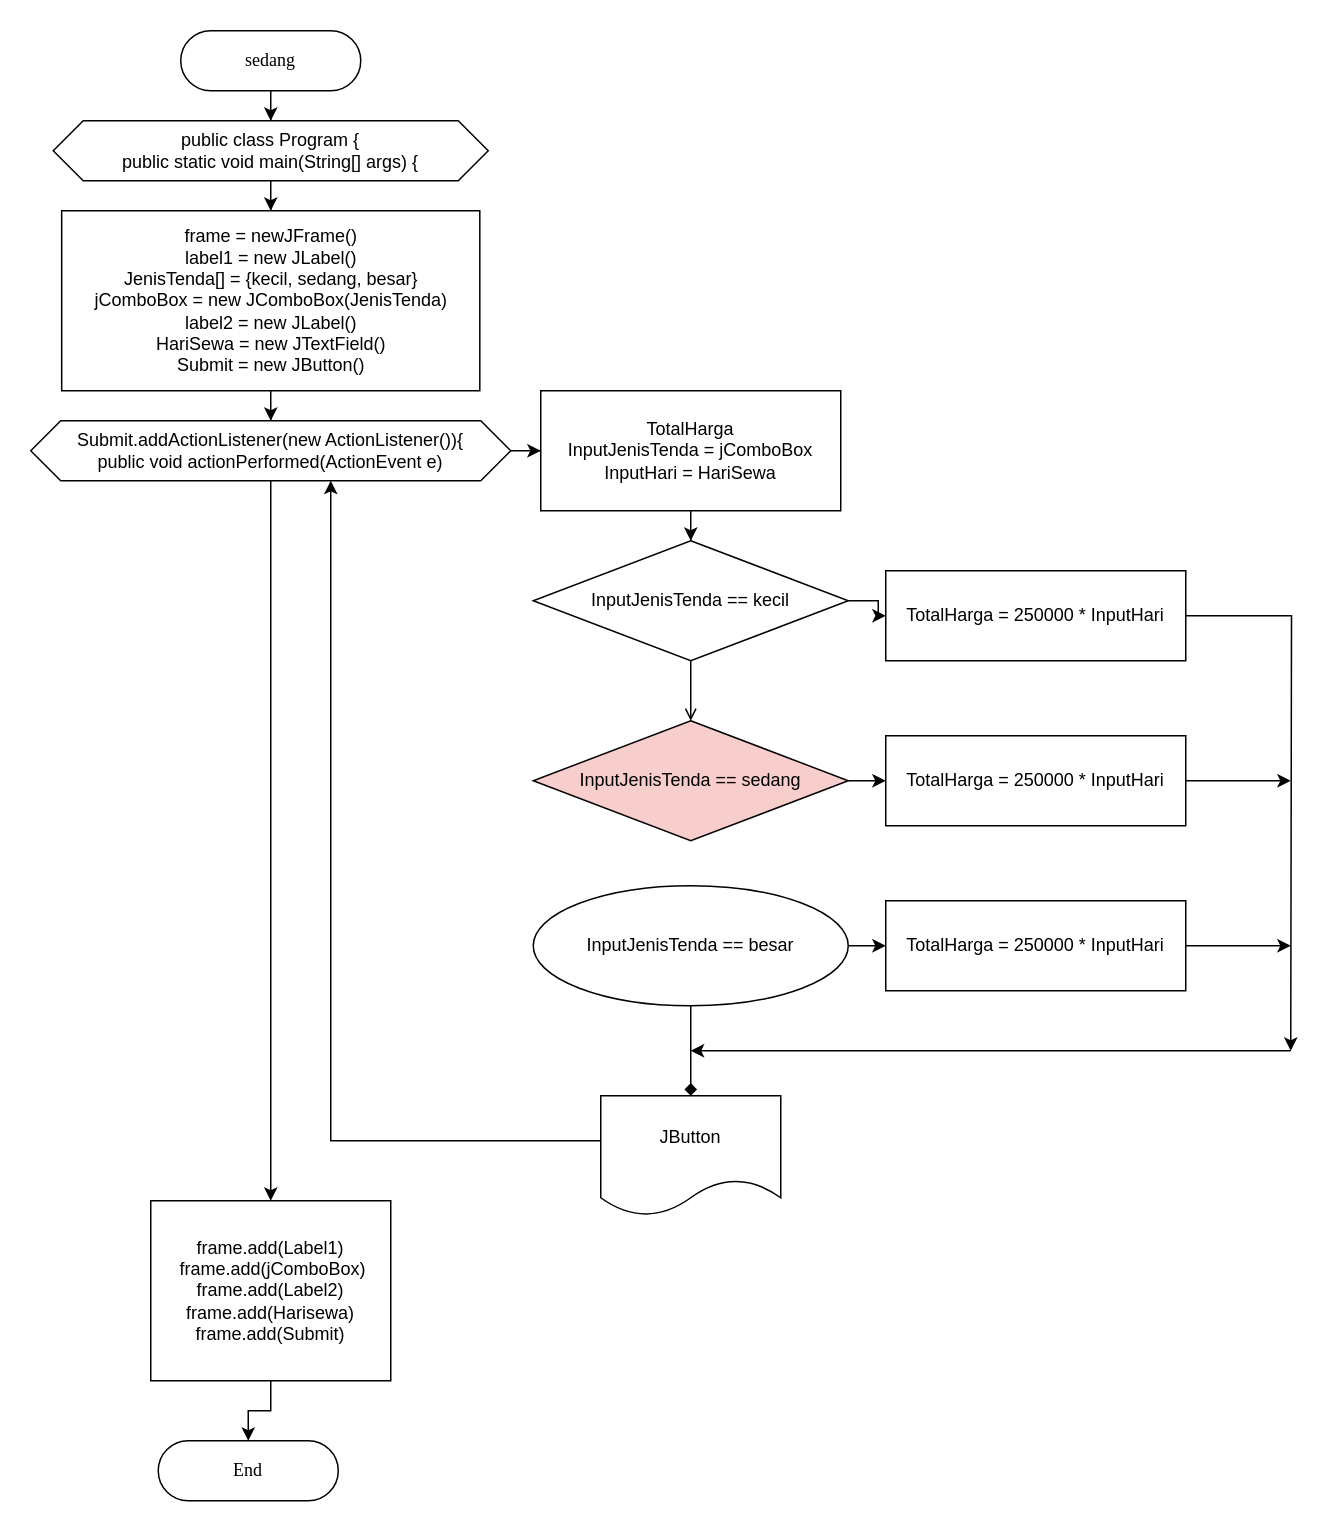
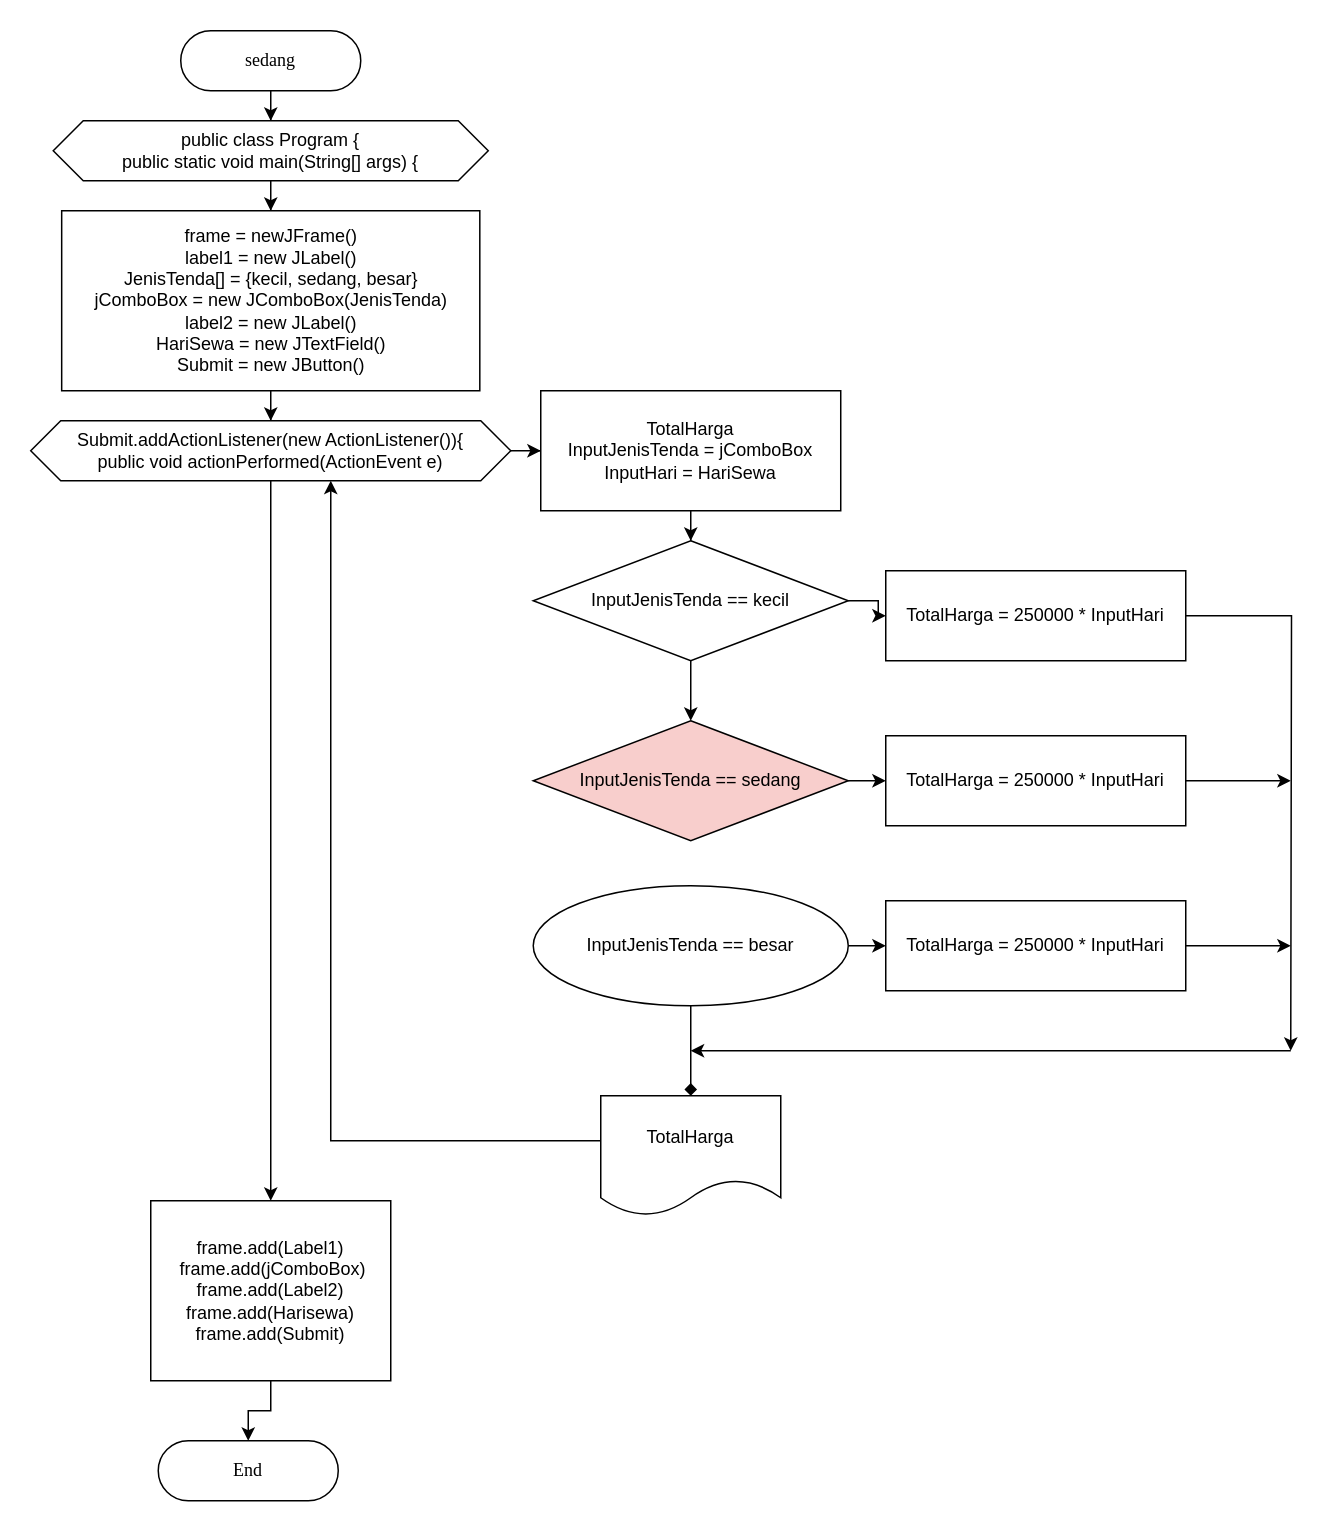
  <mxCell id="0" />
  <mxCell id="1" parent="0" />
  <mxCell id="2" style="edgeStyle=orthogonalEdgeStyle;rounded=0;orthogonalLoop=1;jettySize=auto;html=1;strokeColor=#000000;fontColor=#000000;" parent="1" source="3" target="7" edge="1"><mxGeometry relative="1" as="geometry" /></mxCell>
  <mxCell id="3" value="&lt;font face=&quot;Lucida Console&quot;&gt;sedang&lt;/font&gt;" style="rounded=1;whiteSpace=wrap;html=1;arcSize=50;strokeColor=#000000;fontColor=#000000;" parent="1" vertex="1"><mxGeometry x="120" y="20" width="120" height="40" as="geometry" /></mxCell>
  <mxCell id="4" value="" style="edgeStyle=orthogonalEdgeStyle;rounded=0;orthogonalLoop=1;jettySize=auto;html=1;fontSize=12;strokeColor=#000000;fontColor=#000000;" edge="1" parent="1" source="5" target="10"><mxGeometry relative="1" as="geometry" /></mxCell>
  <mxCell id="5" value="frame = newJFrame()&lt;br&gt;label1 = new JLabel()&lt;br&gt;JenisTenda[] = {kecil, sedang, besar}&lt;br&gt;jComboBox = new JComboBox(JenisTenda)&lt;br&gt;label2 = new JLabel()&lt;br&gt;HariSewa = new JTextField()&lt;br&gt;Submit = new JButton()" style="whiteSpace=wrap;html=1;strokeColor=#000000;fontColor=#000000;" parent="1" vertex="1"><mxGeometry x="40.62" y="140" width="278.75" height="120" as="geometry" /></mxCell>
  <mxCell id="6" style="edgeStyle=orthogonalEdgeStyle;rounded=0;orthogonalLoop=1;jettySize=auto;html=1;fontSize=12;strokeColor=#000000;fontColor=#000000;" edge="1" parent="1" source="7" target="5"><mxGeometry relative="1" as="geometry" /></mxCell>
  <mxCell id="7" value="public class Program {&lt;br&gt;public static void main(String[] args) {" style="shape=hexagon;perimeter=hexagonPerimeter2;whiteSpace=wrap;html=1;fixedSize=1;strokeColor=#000000;fontColor=#000000;" parent="1" vertex="1"><mxGeometry x="35" y="80" width="290" height="40" as="geometry" /></mxCell>
  <mxCell id="8" value="" style="edgeStyle=orthogonalEdgeStyle;rounded=0;orthogonalLoop=1;jettySize=auto;html=1;fontSize=12;strokeColor=#000000;fontColor=#000000;" edge="1" parent="1" source="10" target="12"><mxGeometry relative="1" as="geometry" /></mxCell>
  <mxCell id="9" style="edgeStyle=orthogonalEdgeStyle;rounded=0;orthogonalLoop=1;jettySize=auto;html=1;fontSize=12;strokeColor=#000000;fontColor=#000000;" edge="1" parent="1" source="10" target="31"><mxGeometry relative="1" as="geometry"><mxPoint x="180" y="940" as="targetPoint" /></mxGeometry></mxCell>
  <mxCell id="10" value="Submit.addActionListener(new ActionListener()){&lt;br&gt;public void actionPerformed(ActionEvent e)" style="shape=hexagon;perimeter=hexagonPerimeter2;whiteSpace=wrap;html=1;fixedSize=1;strokeColor=#000000;fontColor=#000000;" vertex="1" parent="1"><mxGeometry y="280" width="320.01" height="40" as="geometry" x="20" /></mxCell>
  <mxCell id="11" value="" style="edgeStyle=orthogonalEdgeStyle;rounded=0;orthogonalLoop=1;jettySize=auto;html=1;fontSize=12;strokeColor=#000000;fontColor=#000000;" edge="1" parent="1" source="12" target="15"><mxGeometry relative="1" as="geometry" /></mxCell>
  <mxCell id="12" value="TotalHarga&lt;br&gt;InputJenisTenda = jComboBox&lt;br&gt;InputHari = HariSewa" style="whiteSpace=wrap;html=1;strokeColor=#000000;fontColor=#000000;" vertex="1" parent="1"><mxGeometry x="360" y="260" width="199.99" height="80" as="geometry" /></mxCell>
- <mxCell id="13" style="edgeStyle=orthogonalEdgeStyle;rounded=0;orthogonalLoop=1;jettySize=auto;html=1;fontSize=12;strokeColor=#000000;fontColor=#000000;endArrow=open;" edge="1" parent="1" source="15" target="17"><mxGeometry relative="1" as="geometry" /></mxCell>
+ <mxCell id="13" style="edgeStyle=orthogonalEdgeStyle;rounded=0;orthogonalLoop=1;jettySize=auto;html=1;fontSize=12;strokeColor=#000000;fontColor=#000000;" edge="1" parent="1" source="15" target="17"><mxGeometry relative="1" as="geometry" /></mxCell>
  <mxCell id="14" value="" style="edgeStyle=orthogonalEdgeStyle;rounded=0;orthogonalLoop=1;jettySize=auto;html=1;fontSize=12;strokeColor=#000000;fontColor=#000000;" edge="1" parent="1" source="15" target="22"><mxGeometry relative="1" as="geometry" /></mxCell>
  <mxCell id="15" value="InputJenisTenda == kecil" style="rhombus;whiteSpace=wrap;html=1;strokeColor=#000000;fontColor=#000000;" vertex="1" parent="1"><mxGeometry x="355" y="360" width="210" height="80" as="geometry" /></mxCell>
  <mxCell id="16" style="edgeStyle=orthogonalEdgeStyle;rounded=0;orthogonalLoop=1;jettySize=auto;html=1;fontSize=12;strokeColor=#000000;fontColor=#000000;" edge="1" parent="1" source="17" target="24"><mxGeometry relative="1" as="geometry" /></mxCell>
  <mxCell id="17" value="InputJenisTenda == sedang" style="rhombus;whiteSpace=wrap;html=1;strokeColor=#000000;fontColor=#000000;fillColor=#f8cecc;" vertex="1" parent="1"><mxGeometry x="355" y="480" width="210" height="80" as="geometry" /></mxCell>
  <mxCell id="18" style="edgeStyle=orthogonalEdgeStyle;rounded=0;orthogonalLoop=1;jettySize=auto;html=1;fontSize=12;strokeColor=#000000;fontColor=#000000;" edge="1" parent="1" source="20" target="26"><mxGeometry relative="1" as="geometry" /></mxCell>
  <mxCell id="19" value="" style="edgeStyle=orthogonalEdgeStyle;rounded=0;orthogonalLoop=1;jettySize=auto;html=1;fontSize=12;strokeColor=#000000;fontColor=#000000;endArrow=diamond;" edge="1" parent="1" source="20" target="28"><mxGeometry relative="1" as="geometry" /></mxCell>
  <mxCell id="20" value="InputJenisTenda == besar" style="ellipse;whiteSpace=wrap;html=1;strokeColor=#000000;fontColor=#000000;" vertex="1" parent="1"><mxGeometry x="355" y="590" width="210" height="80" as="geometry" /></mxCell>
  <mxCell id="21" style="edgeStyle=orthogonalEdgeStyle;rounded=0;orthogonalLoop=1;jettySize=auto;html=1;fontSize=12;strokeColor=#000000;fontColor=#000000;" edge="1" parent="1" source="22"><mxGeometry relative="1" as="geometry"><mxPoint x="860" y="700" as="targetPoint" /></mxGeometry></mxCell>
  <mxCell id="22" value="TotalHarga = 250000 * InputHari" style="whiteSpace=wrap;html=1;strokeColor=#000000;fontColor=#000000;" vertex="1" parent="1"><mxGeometry x="590" y="380" width="200" height="60" as="geometry" /></mxCell>
  <mxCell id="23" style="edgeStyle=orthogonalEdgeStyle;rounded=0;orthogonalLoop=1;jettySize=auto;html=1;fontSize=12;strokeColor=#000000;fontColor=#000000;" edge="1" parent="1" source="24"><mxGeometry relative="1" as="geometry"><mxPoint x="860" y="520" as="targetPoint" /></mxGeometry></mxCell>
  <mxCell id="24" value="TotalHarga = 250000 * InputHari" style="whiteSpace=wrap;html=1;strokeColor=#000000;fontColor=#000000;" vertex="1" parent="1"><mxGeometry x="590" y="490" width="200" height="60" as="geometry" /></mxCell>
  <mxCell id="25" style="edgeStyle=orthogonalEdgeStyle;rounded=0;orthogonalLoop=1;jettySize=auto;html=1;fontSize=12;strokeColor=#000000;fontColor=#000000;" edge="1" parent="1" source="26"><mxGeometry relative="1" as="geometry"><mxPoint x="860" y="630" as="targetPoint" /></mxGeometry></mxCell>
  <mxCell id="26" value="TotalHarga = 250000 * InputHari" style="whiteSpace=wrap;html=1;strokeColor=#000000;fontColor=#000000;" vertex="1" parent="1"><mxGeometry x="590" y="600" width="200" height="60" as="geometry" /></mxCell>
  <mxCell id="27" style="edgeStyle=orthogonalEdgeStyle;rounded=0;orthogonalLoop=1;jettySize=auto;html=1;entryX=0.625;entryY=1;entryDx=0;entryDy=0;fontSize=12;strokeColor=#000000;fontColor=#000000;" edge="1" parent="1" source="28" target="10"><mxGeometry relative="1" as="geometry"><Array as="points"><mxPoint x="220" y="760" /></Array></mxGeometry></mxCell>
- <mxCell id="28" value="JButton" style="shape=document;whiteSpace=wrap;html=1;boundedLbl=1;strokeColor=#000000;fontColor=#000000;" vertex="1" parent="1"><mxGeometry x="400" y="730" width="120" height="80" as="geometry" /></mxCell>
+ <mxCell id="28" value="TotalHarga" style="shape=document;whiteSpace=wrap;html=1;boundedLbl=1;strokeColor=#000000;fontColor=#000000;" vertex="1" parent="1"><mxGeometry x="400" y="730" width="120" height="80" as="geometry" /></mxCell>
  <mxCell id="29" value="" style="endArrow=classic;html=1;rounded=0;fontSize=12;strokeColor=#000000;fontColor=#000000;" edge="1" parent="1"><mxGeometry width="50" height="50" relative="1" as="geometry"><mxPoint x="860" y="700" as="sourcePoint" /><mxPoint x="459.99" y="700" as="targetPoint" /></mxGeometry></mxCell>
  <mxCell id="30" style="edgeStyle=orthogonalEdgeStyle;rounded=0;orthogonalLoop=1;jettySize=auto;html=1;fontSize=12;strokeColor=#000000;fontColor=#000000;" edge="1" parent="1" source="31" target="32"><mxGeometry relative="1" as="geometry" /></mxCell>
  <mxCell id="31" value="frame.add(Label1)&lt;br&gt;&amp;nbsp;frame.add(jComboBox)&lt;br&gt;frame.add(Label2)&lt;br&gt;frame.add(Harisewa)&lt;br&gt;frame.add(Submit)" style="rounded=0;whiteSpace=wrap;html=1;fontSize=12;strokeColor=#000000;fontColor=#000000;" vertex="1" parent="1"><mxGeometry x="100" y="800" width="160" height="120" as="geometry" /></mxCell>
  <mxCell id="32" value="&lt;font face=&quot;Lucida Console&quot;&gt;End&lt;/font&gt;" style="rounded=1;whiteSpace=wrap;html=1;arcSize=50;strokeColor=#000000;fontColor=#000000;" vertex="1" parent="1"><mxGeometry x="105" y="960" width="120" height="40" as="geometry" /></mxCell>
